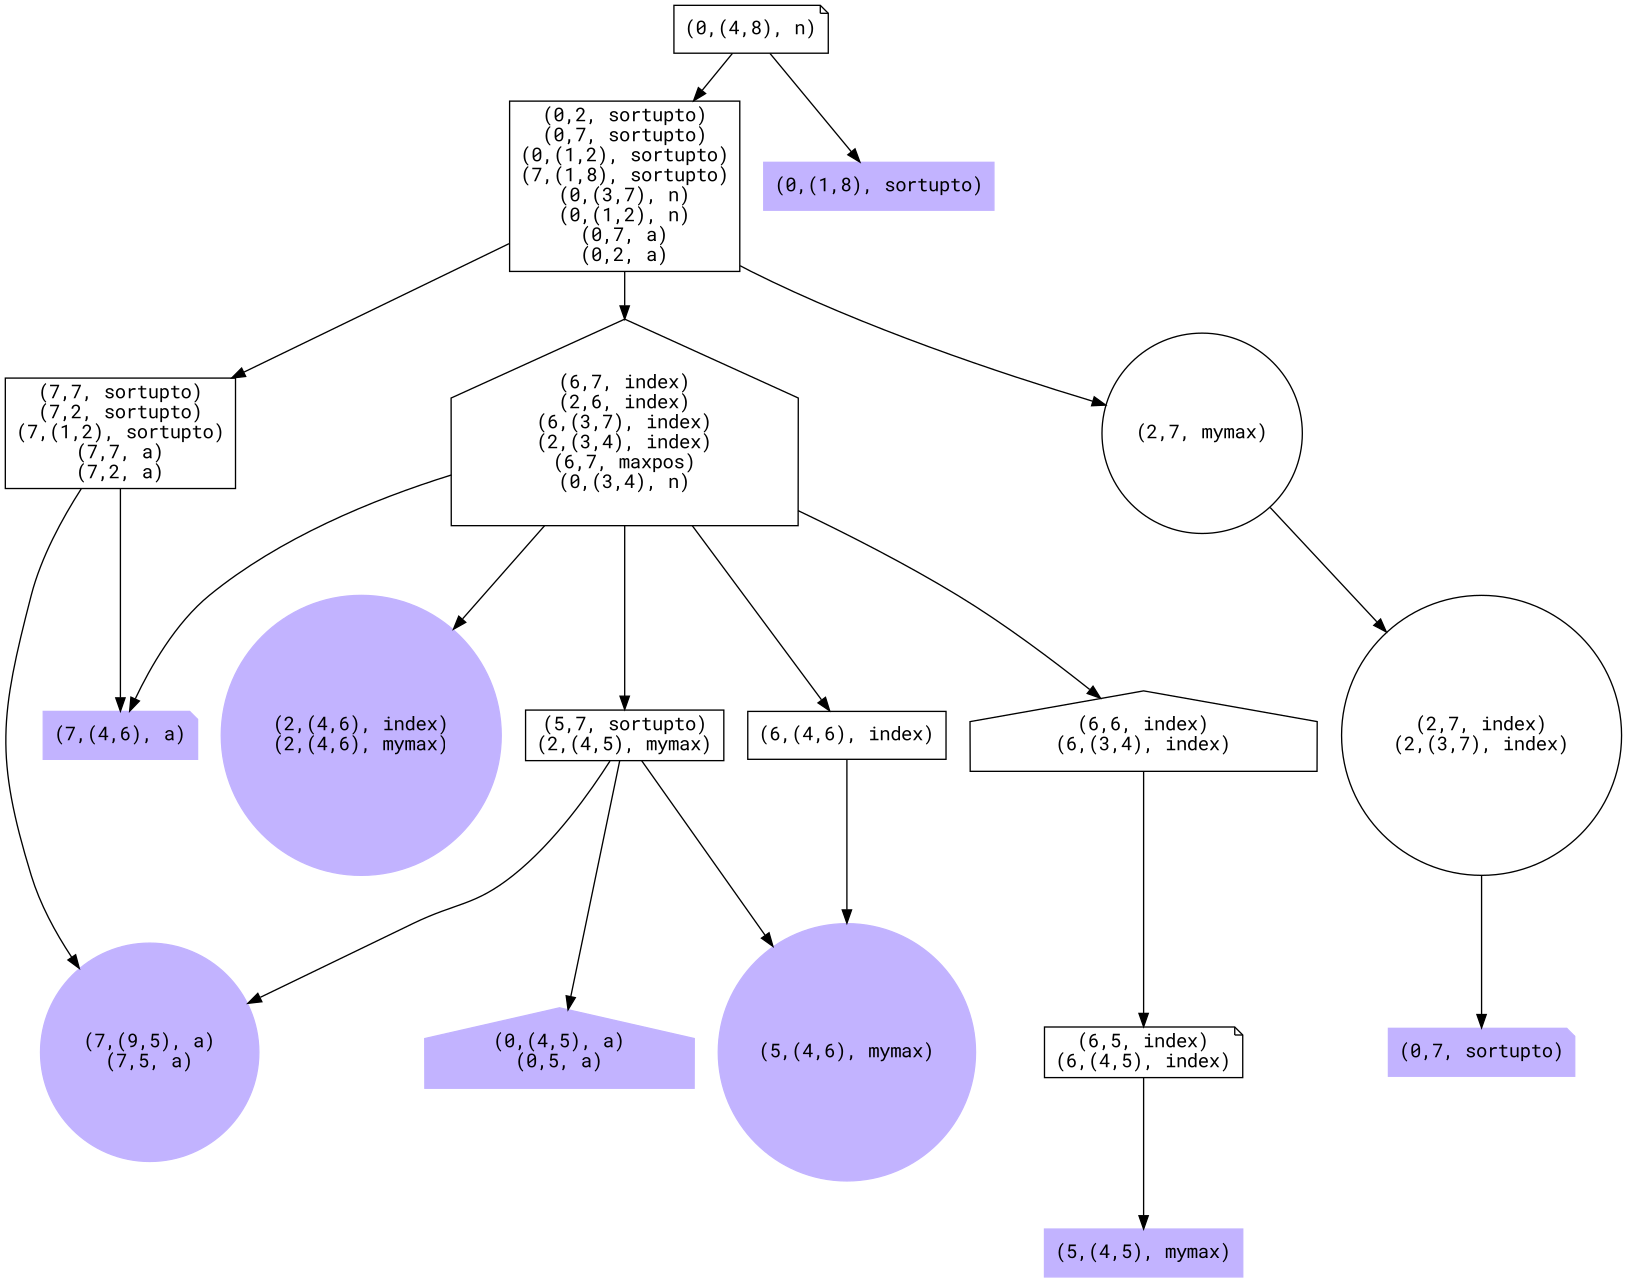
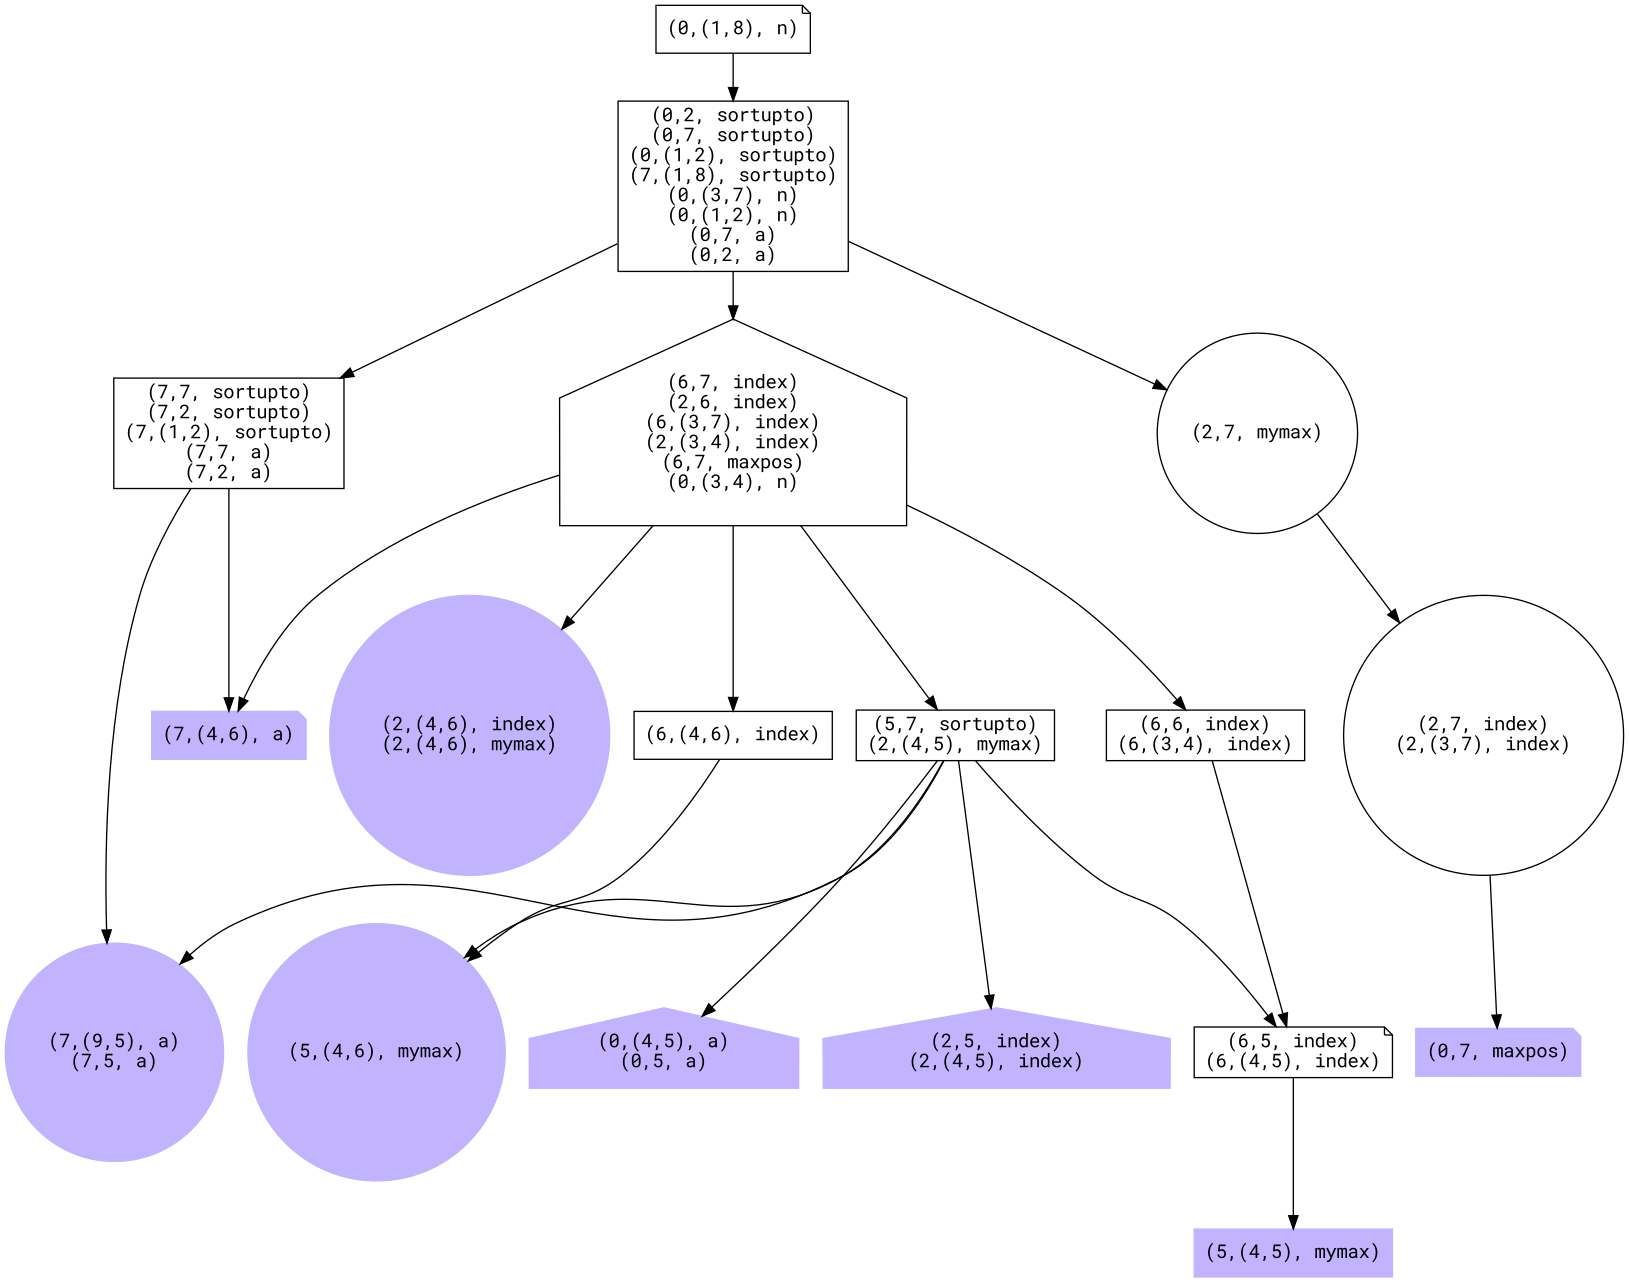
  digraph {
    fontname="Roboto Mono"
    node [fontname="Roboto Mono" shape=box]
    edge [fontname="Roboto Mono"]
    n1 [color=".7 .3 1.0" label="(0,(4,5), a)\n(0,5, a)" shape=house style=filled]
    n2 [color=".7 .3 1.0" label="(7,(9,5), a)\n(7,5, a)" shape=circle style=filled]
    n3 [color=".7 .3 1.0" label="(7,(4,6), a)" shape=note style=filled]
    n4 [label="(7,7, sortupto)\n(7,2, sortupto)\n(7,(1,2), sortupto)\n(7,7, a)\n(7,2, a)"]
    n5 [color=".7 .3 1.0" label="(2,(4,6), index)\n(2,(4,6), mymax)" shape=circle style=filled]
    n6 [color=".7 .3 1.0" label="(5,(4,6), mymax)" shape=circle style=filled]
    n7 [color=".7 .3 1.0" label="(5,(4,5), mymax)" style=filled]
+   n8 [color=".7 .3 1.0" label="(2,5, index)\n(2,(4,5), index)" shape=house style=filled]
    n9 [label="(6,5, index)\n(6,(4,5), index)" shape=note]
    n10 [label="(5,7, sortupto)\n(2,(4,5), mymax)"]
    n11 [label="(6,(4,6), index)"]
-   n12 [label="(6,6, index)\n(6,(3,4), index)" shape=house]
+   n12 [label="(6,6, index)\n(6,(3,4), index)"]
    n13 [label="(6,7, index)\n(2,6, index)\n(6,(3,7), index)\n(2,(3,4), index)\n(6,7, maxpos)\n(0,(3,4), n)" shape=house]
-   n14 [color=".7 .3 1.0" label="(0,7, sortupto)" shape=note style=filled]
+   n14 [color=".7 .3 1.0" label="(0,7, maxpos)" shape=note style=filled]
    n15 [label="(2,7, index)\n(2,(3,7), index)" shape=circle]
    n16 [label="(2,7, mymax)" shape=circle]
    n17 [label="(0,2, sortupto)\n(0,7, sortupto)\n(0,(1,2), sortupto)\n(7,(1,8), sortupto)\n(0,(3,7), n)\n(0,(1,2), n)\n(0,7, a)\n(0,2, a)"]
-   n18 [color=".7 .3 1.0" label="(0,(1,8), sortupto)" style=filled]
-   n19 [label="(0,(4,8), n)" shape=note]
+   n19 [label="(0,(1,8), n)" shape=note]
    n4 -> n2
    n4 -> n3
    n9 -> n7
    n10 -> n1
    n10 -> n2
    n10 -> n6
+   n10 -> n8
+   n10 -> n9
    n11 -> n6
    n12 -> n9
    n13 -> n3
    n13 -> n5
    n13 -> n10
    n13 -> n11
    n13 -> n12
    n15 -> n14
    n16 -> n15
    n17 -> n4
    n17 -> n13
    n17 -> n16
    n19 -> n17
-   n19 -> n18
  }
